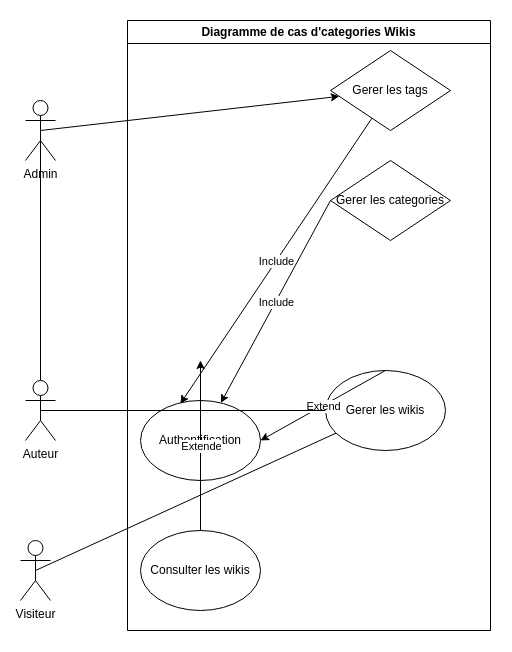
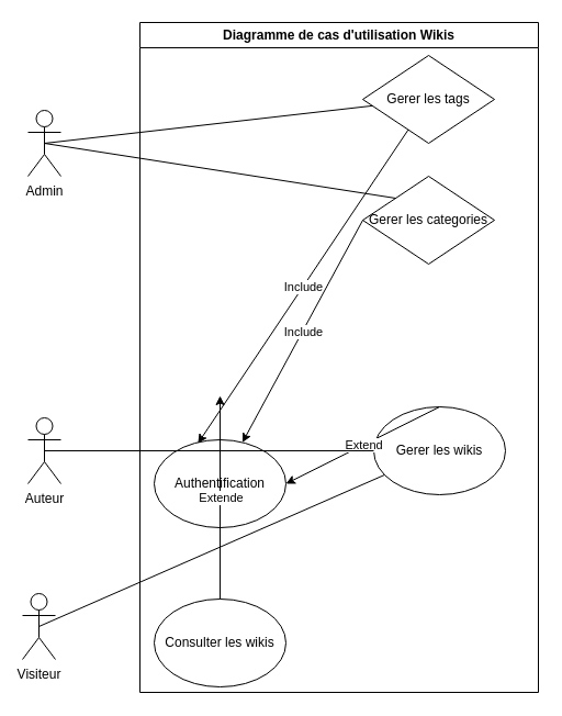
  <mxCell id="0" />
  <mxCell id="1" parent="0" />
- <mxCell id="2" value="Diagramme de cas d'categories Wikis" style="swimlane;whiteSpace=wrap;html=1;" vertex="1" parent="1"><mxGeometry x="127" y="20" width="363" height="610" as="geometry" /></mxCell>
+ <mxCell id="2" value="Diagramme de cas d'utilisation Wikis" style="swimlane;whiteSpace=wrap;html=1;" vertex="1" parent="1"><mxGeometry x="127" y="20" width="363" height="610" as="geometry" /></mxCell>
  <mxCell id="3" value="Authentification" style="ellipse;whiteSpace=wrap;html=1;" vertex="1" parent="2"><mxGeometry x="13" y="380" width="120" height="80" as="geometry" /></mxCell>
  <mxCell id="4" value="Gerer les tags" style="rhombus;whiteSpace=wrap;html=1;" vertex="1" parent="2"><mxGeometry x="203" y="30" width="120" height="80" as="geometry" /></mxCell>
  <mxCell id="5" value="Gerer les categories" style="rhombus;whiteSpace=wrap;html=1;" vertex="1" parent="2"><mxGeometry x="203" y="140" width="120" height="80" as="geometry" /></mxCell>
  <mxCell id="6" value="" style="endArrow=classic;html=1;entryX=0.332;entryY=0.04;entryDx=0;entryDy=0;entryPerimeter=0;" edge="1" parent="2" source="4" target="3"><mxGeometry relative="1" as="geometry"><mxPoint x="203" y="370" as="sourcePoint" /><mxPoint x="303" y="370" as="targetPoint" /></mxGeometry></mxCell>
  <mxCell id="7" value="Include" style="edgeLabel;resizable=0;html=1;align=center;verticalAlign=middle;" connectable="0" vertex="1" parent="6"><mxGeometry relative="1" as="geometry" /></mxCell>
- <mxCell id="8" value="Consulter les wikis" style="ellipse;whiteSpace=wrap;html=1;" vertex="1" parent="2"><mxGeometry x="13" y="510" width="120" height="80" as="geometry" /></mxCell>
+ <mxCell id="8" value="Consulter les wikis" style="ellipse;whiteSpace=wrap;html=1;" vertex="1" parent="2"><mxGeometry x="13" y="525" width="120" height="80" as="geometry" /></mxCell>
  <mxCell id="9" value="" style="endArrow=classic;html=1;exitX=0.5;exitY=0;exitDx=0;exitDy=0;" edge="1" parent="2" source="8"><mxGeometry relative="1" as="geometry"><mxPoint x="203" y="330" as="sourcePoint" /><mxPoint x="73" y="340" as="targetPoint" /></mxGeometry></mxCell>
  <mxCell id="10" value="Extende" style="edgeLabel;resizable=0;html=1;align=center;verticalAlign=middle;" connectable="0" vertex="1" parent="9"><mxGeometry relative="1" as="geometry" /></mxCell>
  <mxCell id="11" value="" style="endArrow=classic;html=1;exitX=0;exitY=0.5;exitDx=0;exitDy=0;" edge="1" parent="2" source="5" target="3"><mxGeometry relative="1" as="geometry"><mxPoint x="203" y="370" as="sourcePoint" /><mxPoint x="293" y="270" as="targetPoint" /></mxGeometry></mxCell>
  <mxCell id="12" value="Include" style="edgeLabel;resizable=0;html=1;align=center;verticalAlign=middle;" connectable="0" vertex="1" parent="11"><mxGeometry relative="1" as="geometry" /></mxCell>
- <mxCell id="13" value="Gerer les wikis" style="ellipse;whiteSpace=wrap;html=1;" vertex="1" parent="2"><mxGeometry x="198" y="350" width="120" height="80" as="geometry" /></mxCell>
+ <mxCell id="13" value="Gerer les wikis" style="ellipse;whiteSpace=wrap;html=1;" vertex="1" parent="2"><mxGeometry x="213" y="350" width="120" height="80" as="geometry" /></mxCell>
  <mxCell id="14" value="" style="endArrow=classic;html=1;exitX=0.5;exitY=0;exitDx=0;exitDy=0;entryX=1;entryY=0.5;entryDx=0;entryDy=0;" edge="1" parent="2" source="13" target="3"><mxGeometry relative="1" as="geometry"><mxPoint x="203" y="280" as="sourcePoint" /><mxPoint x="303" y="280" as="targetPoint" /></mxGeometry></mxCell>
  <mxCell id="15" value="Extend" style="edgeLabel;resizable=0;html=1;align=center;verticalAlign=middle;" connectable="0" vertex="1" parent="14"><mxGeometry relative="1" as="geometry" /></mxCell>
  <mxCell id="16" value="Admin" style="shape=umlActor;verticalLabelPosition=bottom;verticalAlign=top;html=1;outlineConnect=0;" vertex="1" parent="1"><mxGeometry x="25" y="100" width="30" height="60" as="geometry" /></mxCell>
  <mxCell id="17" value="Visiteur" style="shape=umlActor;verticalLabelPosition=bottom;verticalAlign=top;html=1;outlineConnect=0;" vertex="1" parent="1"><mxGeometry x="20" y="540" width="30" height="60" as="geometry" /></mxCell>
  <mxCell id="18" value="" style="endArrow=none;html=1;exitX=0.5;exitY=0.5;exitDx=0;exitDy=0;exitPerimeter=0;" edge="1" parent="1" source="17" target="13"><mxGeometry width="50" height="50" relative="1" as="geometry"><mxPoint x="360" y="540" as="sourcePoint" /><mxPoint x="410" y="490" as="targetPoint" /></mxGeometry></mxCell>
- <mxCell id="19" value="" style="endArrow=classic;html=1;exitX=0.5;exitY=0.5;exitDx=0;exitDy=0;exitPerimeter=0;" edge="1" parent="1" source="16" target="4"><mxGeometry width="50" height="50" relative="1" as="geometry"><mxPoint x="50" y="130" as="sourcePoint" /><mxPoint x="410" y="320" as="targetPoint" /></mxGeometry></mxCell>
- <mxCell id="20" value="" style="endArrow=none;html=1;exitX=0.5;exitY=0.5;exitDx=0;exitDy=0;exitPerimeter=0;" edge="1" parent="1" source="16" target="22"><mxGeometry width="50" height="50" relative="1" as="geometry"><mxPoint x="360" y="330" as="sourcePoint" /><mxPoint x="410" y="280" as="targetPoint" /></mxGeometry></mxCell>
+ <mxCell id="19" value="" style="endArrow=none;html=1;exitX=0.5;exitY=0.5;exitDx=0;exitDy=0;exitPerimeter=0;" edge="1" parent="1" source="16" target="4"><mxGeometry width="50" height="50" relative="1" as="geometry"><mxPoint x="50" y="130" as="sourcePoint" /><mxPoint x="410" y="320" as="targetPoint" /></mxGeometry></mxCell>
+ <mxCell id="20" value="" style="endArrow=none;html=1;entryX=0;entryY=0;entryDx=0;entryDy=0;exitX=0.5;exitY=0.5;exitDx=0;exitDy=0;exitPerimeter=0;" edge="1" parent="1" source="16" target="5"><mxGeometry width="50" height="50" relative="1" as="geometry"><mxPoint x="360" y="330" as="sourcePoint" /><mxPoint x="410" y="280" as="targetPoint" /></mxGeometry></mxCell>
  <mxCell id="21" value="" style="endArrow=none;html=1;exitX=0;exitY=0.5;exitDx=0;exitDy=0;entryX=0.5;entryY=0.5;entryDx=0;entryDy=0;entryPerimeter=0;" edge="1" parent="1" source="13"><mxGeometry width="50" height="50" relative="1" as="geometry"><mxPoint x="360" y="410" as="sourcePoint" /><mxPoint x="40" y="410" as="targetPoint" /></mxGeometry></mxCell>
  <mxCell id="22" value="Auteur" style="shape=umlActor;verticalLabelPosition=bottom;verticalAlign=top;html=1;outlineConnect=0;" vertex="1" parent="1"><mxGeometry x="25" y="380" width="30" height="60" as="geometry" /></mxCell>
